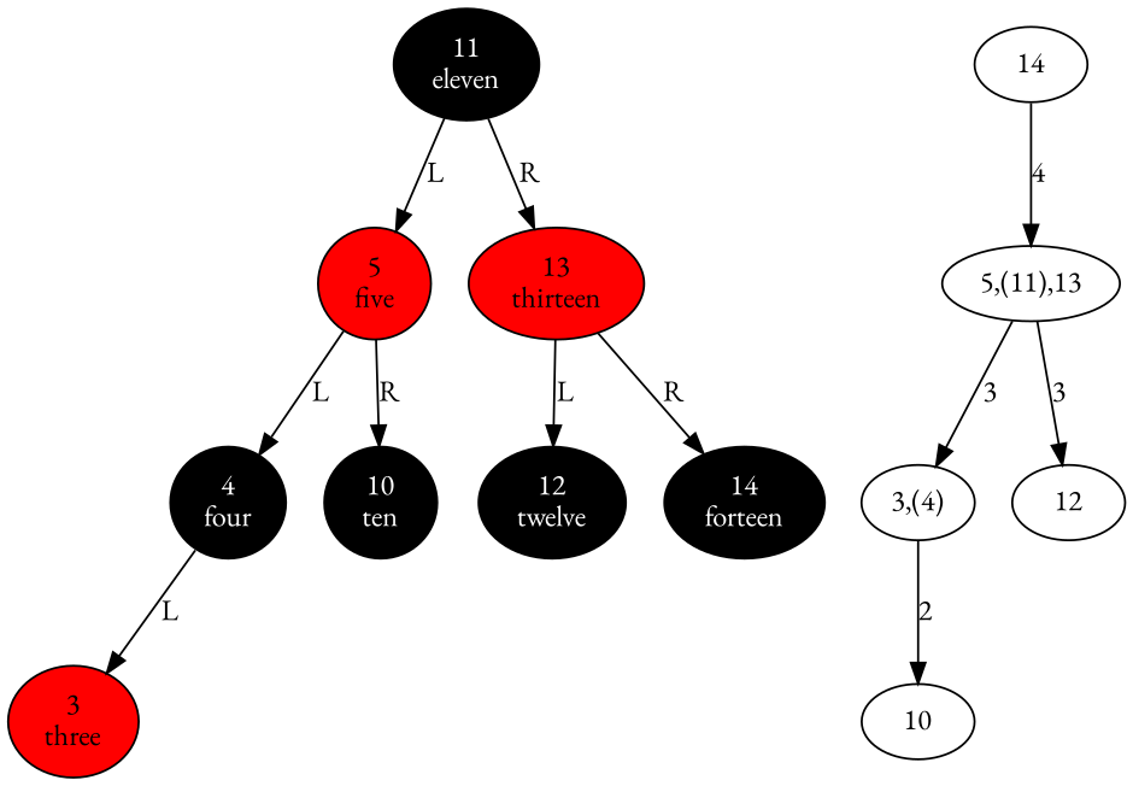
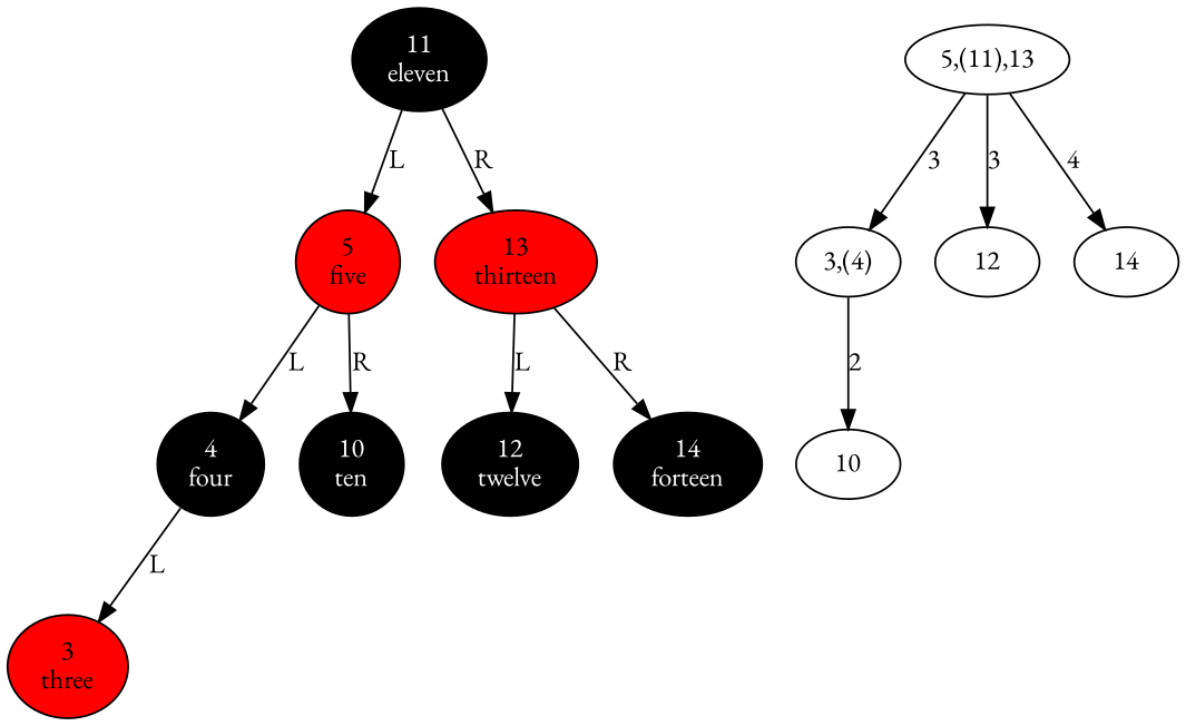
  digraph {
    fontname="EB Garamond"
    node [fontname="EB Garamond" style=filled]
    edge [fontname="EB Garamond"]
    n1 [fillcolor=black fontcolor=white label="11\neleven"]
    n2 [fillcolor=red label="5\nfive"]
    n3 [fillcolor=red label="13\nthirteen"]
    n4 [fillcolor=black fontcolor=white label="4\nfour"]
    n5 [fillcolor=black fontcolor=white label="10\nten"]
    n6 [fillcolor=black fontcolor=white label="12\ntwelve"]
    n7 [fillcolor=black fontcolor=white label="14\nforteen"]
    n8 [fillcolor=red label="3\nthree"]
    node_rb_1252169911_R [style=invis]
    n10 [label="5,(11),13" style=""]
    n11 [label="3,(4)" style=""]
    n12 [label=12 style=""]
    n13 [label=14 style=""]
    n14 [label=10 style=""]
    n1 -> n2 [label=L taildir=sw]
    n1 -> n3 [label=R taildir=se]
    n2 -> n4 [label=L taildir=sw]
    n2 -> n5 [label=R taildir=se]
    n3 -> n6 [label=L taildir=sw]
    n3 -> n7 [label=R taildir=se]
    n4 -> n8 [label=L taildir=sw]
    n4 -> node_rb_1252169911_R [style=invis]
    n10 -> n11 [label=3]
    n10 -> n12 [label=3]
-   n13 -> n10 [label=4]
+   n10 -> n13 [label=4]
    n11 -> n14 [label=2]
  }
